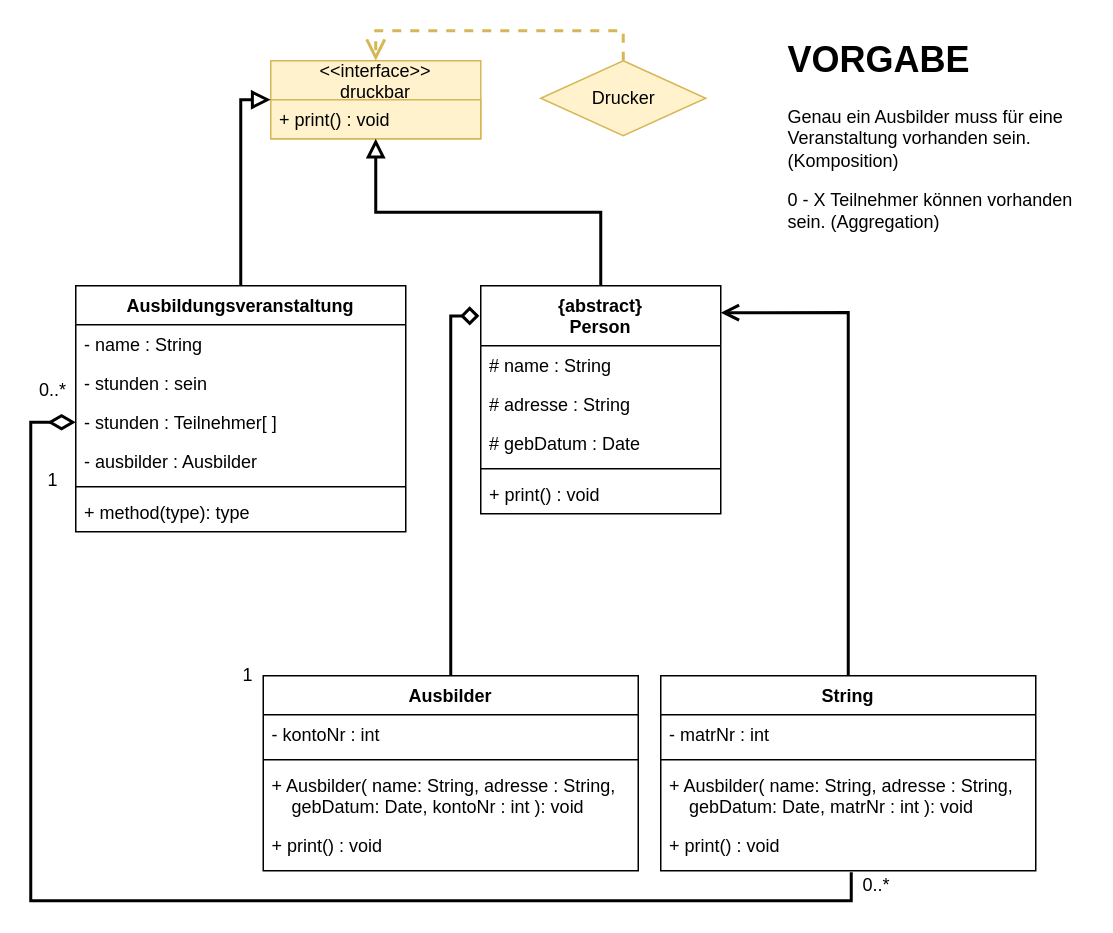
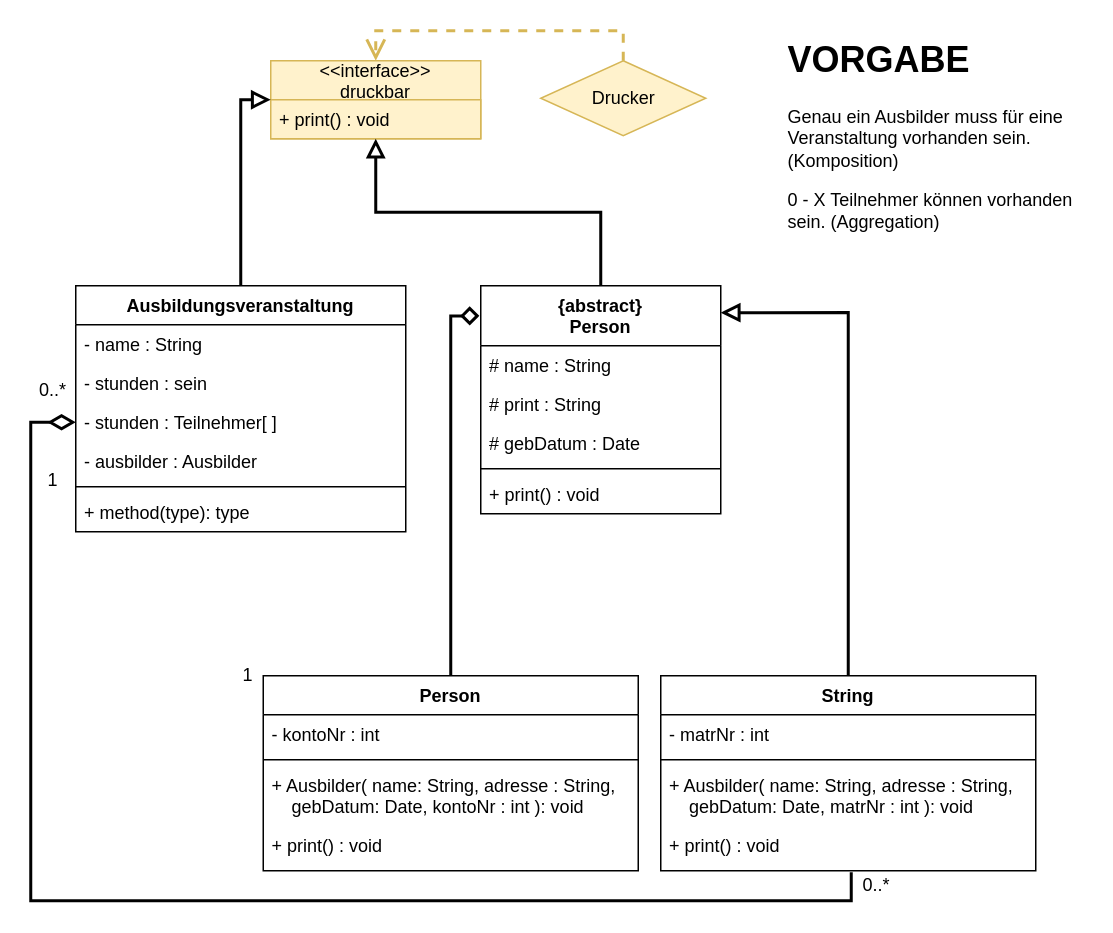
  <mxCell id="0" />
  <mxCell id="1" parent="0" />
  <mxCell id="2" value="&lt;&lt;interface&gt;&gt; &#10;druckbar" style="swimlane;fontStyle=0;childLayout=stackLayout;horizontal=1;startSize=26;fillColor=#fff2cc;horizontalStack=0;resizeParent=1;resizeParentMax=0;resizeLast=0;collapsible=1;marginBottom=0;strokeColor=#d6b656;" parent="1" vertex="1"><mxGeometry x="180" y="40" width="140" height="52" as="geometry" /></mxCell>
  <mxCell id="3" value="+ print() : void" style="text;strokeColor=#d6b656;fillColor=#fff2cc;align=left;verticalAlign=top;spacingLeft=4;spacingRight=4;overflow=hidden;rotatable=0;points=[[0,0.5],[1,0.5]];portConstraint=eastwest;" parent="2" vertex="1"><mxGeometry y="26" width="140" height="26" as="geometry" /></mxCell>
  <mxCell id="4" style="edgeStyle=orthogonalEdgeStyle;rounded=0;orthogonalLoop=1;jettySize=auto;html=1;entryX=0.5;entryY=0;entryDx=0;entryDy=0;exitX=0.5;exitY=0;exitDx=0;exitDy=0;dashed=1;strokeWidth=2;fillColor=#fff2cc;strokeColor=#d6b656;endArrow=open;endFill=0;endSize=10;" parent="1" source="5" target="2" edge="1"><mxGeometry relative="1" as="geometry" /></mxCell>
  <mxCell id="5" value="Drucker" style="rhombus;html=1;fillColor=#fff2cc;strokeColor=#d6b656;" parent="1" vertex="1"><mxGeometry x="360" y="40" width="110" height="50" as="geometry" /></mxCell>
  <mxCell id="6" style="edgeStyle=orthogonalEdgeStyle;rounded=0;orthogonalLoop=1;jettySize=auto;html=1;entryX=0;entryY=0.5;entryDx=0;entryDy=0;strokeWidth=2;endArrow=block;endFill=0;endSize=8;" parent="1" source="7" target="2" edge="1"><mxGeometry relative="1" as="geometry" /></mxCell>
  <mxCell id="7" value="Ausbildungsveranstaltung" style="swimlane;fontStyle=1;align=center;verticalAlign=top;childLayout=stackLayout;horizontal=1;startSize=26;horizontalStack=0;resizeParent=1;resizeParentMax=0;resizeLast=0;collapsible=1;marginBottom=0;" parent="1" vertex="1"><mxGeometry x="50" y="190" width="220" height="164" as="geometry" /></mxCell>
  <mxCell id="8" value="- name : String" style="text;strokeColor=none;fillColor=none;align=left;verticalAlign=top;spacingLeft=4;spacingRight=4;overflow=hidden;rotatable=0;points=[[0,0.5],[1,0.5]];portConstraint=eastwest;" parent="7" vertex="1"><mxGeometry y="26" width="220" height="26" as="geometry" /></mxCell>
  <mxCell id="9" value="- stunden : sein" style="text;strokeColor=none;fillColor=none;align=left;verticalAlign=top;spacingLeft=4;spacingRight=4;overflow=hidden;rotatable=0;points=[[0,0.5],[1,0.5]];portConstraint=eastwest;" parent="7" vertex="1"><mxGeometry y="52" width="220" height="26" as="geometry" /></mxCell>
  <mxCell id="10" value="- stunden : Teilnehmer[ ]" style="text;strokeColor=none;fillColor=none;align=left;verticalAlign=top;spacingLeft=4;spacingRight=4;overflow=hidden;rotatable=0;points=[[0,0.5],[1,0.5]];portConstraint=eastwest;" parent="7" vertex="1"><mxGeometry y="78" width="220" height="26" as="geometry" /></mxCell>
  <mxCell id="11" value="- ausbilder : Ausbilder" style="text;strokeColor=none;fillColor=none;align=left;verticalAlign=top;spacingLeft=4;spacingRight=4;overflow=hidden;rotatable=0;points=[[0,0.5],[1,0.5]];portConstraint=eastwest;" parent="7" vertex="1"><mxGeometry y="104" width="220" height="26" as="geometry" /></mxCell>
  <mxCell id="12" value="" style="line;strokeWidth=1;fillColor=none;align=left;verticalAlign=middle;spacingTop=-1;spacingLeft=3;spacingRight=3;rotatable=0;labelPosition=right;points=[];portConstraint=eastwest;strokeColor=inherit;" parent="7" vertex="1"><mxGeometry y="130" width="220" height="8" as="geometry" /></mxCell>
  <mxCell id="13" value="+ method(type): type" style="text;strokeColor=none;fillColor=none;align=left;verticalAlign=top;spacingLeft=4;spacingRight=4;overflow=hidden;rotatable=0;points=[[0,0.5],[1,0.5]];portConstraint=eastwest;" parent="7" vertex="1"><mxGeometry y="138" width="220" height="26" as="geometry" /></mxCell>
  <mxCell id="14" style="edgeStyle=orthogonalEdgeStyle;rounded=0;orthogonalLoop=1;jettySize=auto;html=1;entryX=0.5;entryY=1;entryDx=0;entryDy=0;strokeWidth=2;endArrow=block;endFill=0;endSize=8;" parent="1" source="15" target="2" edge="1"><mxGeometry relative="1" as="geometry" /></mxCell>
  <mxCell id="15" value="{abstract}&#10;Person&#10;" style="swimlane;fontStyle=1;align=center;verticalAlign=top;childLayout=stackLayout;horizontal=1;startSize=40;horizontalStack=0;resizeParent=1;resizeParentMax=0;resizeLast=0;collapsible=1;marginBottom=0;" parent="1" vertex="1"><mxGeometry x="320" y="190" width="160" height="152" as="geometry" /></mxCell>
  <mxCell id="16" value="# name : String" style="text;strokeColor=none;fillColor=none;align=left;verticalAlign=top;spacingLeft=4;spacingRight=4;overflow=hidden;rotatable=0;points=[[0,0.5],[1,0.5]];portConstraint=eastwest;" parent="15" vertex="1"><mxGeometry y="40" width="160" height="26" as="geometry" /></mxCell>
- <mxCell id="17" value="# adresse : String" style="text;strokeColor=none;fillColor=none;align=left;verticalAlign=top;spacingLeft=4;spacingRight=4;overflow=hidden;rotatable=0;points=[[0,0.5],[1,0.5]];portConstraint=eastwest;" parent="15" vertex="1"><mxGeometry y="66" width="160" height="26" as="geometry" /></mxCell>
+ <mxCell id="17" value="# print : String" style="text;strokeColor=none;fillColor=none;align=left;verticalAlign=top;spacingLeft=4;spacingRight=4;overflow=hidden;rotatable=0;points=[[0,0.5],[1,0.5]];portConstraint=eastwest;" parent="15" vertex="1"><mxGeometry y="66" width="160" height="26" as="geometry" /></mxCell>
  <mxCell id="18" value="# gebDatum : Date" style="text;strokeColor=none;fillColor=none;align=left;verticalAlign=top;spacingLeft=4;spacingRight=4;overflow=hidden;rotatable=0;points=[[0,0.5],[1,0.5]];portConstraint=eastwest;" parent="15" vertex="1"><mxGeometry y="92" width="160" height="26" as="geometry" /></mxCell>
  <mxCell id="19" value="" style="line;strokeWidth=1;fillColor=none;align=left;verticalAlign=middle;spacingTop=-1;spacingLeft=3;spacingRight=3;rotatable=0;labelPosition=right;points=[];portConstraint=eastwest;strokeColor=inherit;" parent="15" vertex="1"><mxGeometry y="118" width="160" height="8" as="geometry" /></mxCell>
  <mxCell id="20" value="+ print() : void" style="text;strokeColor=none;fillColor=none;align=left;verticalAlign=top;spacingLeft=4;spacingRight=4;overflow=hidden;rotatable=0;points=[[0,0.5],[1,0.5]];portConstraint=eastwest;" parent="15" vertex="1"><mxGeometry y="126" width="160" height="26" as="geometry" /></mxCell>
  <mxCell id="21" style="edgeStyle=orthogonalEdgeStyle;rounded=0;orthogonalLoop=1;jettySize=auto;html=1;entryX=-0.006;entryY=0.132;entryDx=0;entryDy=0;entryPerimeter=0;strokeWidth=2;endArrow=diamond;endFill=0;endSize=8;" parent="1" source="22" target="15" edge="1"><mxGeometry relative="1" as="geometry" /></mxCell>
- <mxCell id="22" value="Ausbilder" style="swimlane;fontStyle=1;align=center;verticalAlign=top;childLayout=stackLayout;horizontal=1;startSize=26;horizontalStack=0;resizeParent=1;resizeParentMax=0;resizeLast=0;collapsible=1;marginBottom=0;" parent="1" vertex="1"><mxGeometry x="175" y="450" width="250" height="130" as="geometry" /></mxCell>
+ <mxCell id="22" value="Person" style="swimlane;fontStyle=1;align=center;verticalAlign=top;childLayout=stackLayout;horizontal=1;startSize=26;horizontalStack=0;resizeParent=1;resizeParentMax=0;resizeLast=0;collapsible=1;marginBottom=0;" parent="1" vertex="1"><mxGeometry x="175" y="450" width="250" height="130" as="geometry" /></mxCell>
  <mxCell id="23" value="- kontoNr : int" style="text;strokeColor=none;fillColor=none;align=left;verticalAlign=top;spacingLeft=4;spacingRight=4;overflow=hidden;rotatable=0;points=[[0,0.5],[1,0.5]];portConstraint=eastwest;" parent="22" vertex="1"><mxGeometry y="26" width="250" height="26" as="geometry" /></mxCell>
  <mxCell id="24" value="" style="line;strokeWidth=1;fillColor=none;align=left;verticalAlign=middle;spacingTop=-1;spacingLeft=3;spacingRight=3;rotatable=0;labelPosition=right;points=[];portConstraint=eastwest;strokeColor=inherit;" parent="22" vertex="1"><mxGeometry y="52" width="250" height="8" as="geometry" /></mxCell>
  <mxCell id="25" value="+ Ausbilder( name: String, adresse : String,    &#10;    gebDatum: Date, kontoNr : int ): void" style="text;strokeColor=none;fillColor=none;align=left;verticalAlign=top;spacingLeft=4;spacingRight=4;overflow=hidden;rotatable=0;points=[[0,0.5],[1,0.5]];portConstraint=eastwest;" parent="22" vertex="1"><mxGeometry y="60" width="250" height="40" as="geometry" /></mxCell>
  <mxCell id="26" value="+ print() : void" style="text;strokeColor=none;fillColor=none;align=left;verticalAlign=top;spacingLeft=4;spacingRight=4;overflow=hidden;rotatable=0;points=[[0,0.5],[1,0.5]];portConstraint=eastwest;" parent="22" vertex="1"><mxGeometry y="100" width="250" height="30" as="geometry" /></mxCell>
- <mxCell id="27" style="edgeStyle=orthogonalEdgeStyle;rounded=0;orthogonalLoop=1;jettySize=auto;html=1;entryX=1;entryY=0.118;entryDx=0;entryDy=0;entryPerimeter=0;strokeWidth=2;endArrow=open;endFill=0;endSize=8;exitX=0.5;exitY=0;exitDx=0;exitDy=0;" parent="1" source="29" target="15" edge="1"><mxGeometry relative="1" as="geometry" /></mxCell>
+ <mxCell id="27" style="edgeStyle=orthogonalEdgeStyle;rounded=0;orthogonalLoop=1;jettySize=auto;html=1;entryX=1;entryY=0.118;entryDx=0;entryDy=0;entryPerimeter=0;strokeWidth=2;endArrow=block;endFill=0;endSize=8;exitX=0.5;exitY=0;exitDx=0;exitDy=0;" parent="1" source="29" target="15" edge="1"><mxGeometry relative="1" as="geometry" /></mxCell>
  <mxCell id="28" style="edgeStyle=orthogonalEdgeStyle;rounded=0;orthogonalLoop=1;jettySize=auto;html=1;strokeWidth=2;endArrow=diamondThin;endFill=0;endSize=13;exitX=0.508;exitY=1.033;exitDx=0;exitDy=0;exitPerimeter=0;entryX=0;entryY=0.5;entryDx=0;entryDy=0;" parent="1" source="33" target="10" edge="1"><mxGeometry relative="1" as="geometry"><mxPoint x="10" y="280" as="targetPoint" /></mxGeometry></mxCell>
  <mxCell id="29" value="String" style="swimlane;fontStyle=1;align=center;verticalAlign=top;childLayout=stackLayout;horizontal=1;startSize=26;horizontalStack=0;resizeParent=1;resizeParentMax=0;resizeLast=0;collapsible=1;marginBottom=0;" parent="1" vertex="1"><mxGeometry x="440" y="450" width="250" height="130" as="geometry" /></mxCell>
  <mxCell id="30" value="- matrNr : int" style="text;strokeColor=none;fillColor=none;align=left;verticalAlign=top;spacingLeft=4;spacingRight=4;overflow=hidden;rotatable=0;points=[[0,0.5],[1,0.5]];portConstraint=eastwest;" parent="29" vertex="1"><mxGeometry y="26" width="250" height="26" as="geometry" /></mxCell>
  <mxCell id="31" value="" style="line;strokeWidth=1;fillColor=none;align=left;verticalAlign=middle;spacingTop=-1;spacingLeft=3;spacingRight=3;rotatable=0;labelPosition=right;points=[];portConstraint=eastwest;strokeColor=inherit;" parent="29" vertex="1"><mxGeometry y="52" width="250" height="8" as="geometry" /></mxCell>
  <mxCell id="32" value="+ Ausbilder( name: String, adresse : String,    &#10;    gebDatum: Date, matrNr : int ): void" style="text;strokeColor=none;fillColor=none;align=left;verticalAlign=top;spacingLeft=4;spacingRight=4;overflow=hidden;rotatable=0;points=[[0,0.5],[1,0.5]];portConstraint=eastwest;" parent="29" vertex="1"><mxGeometry y="60" width="250" height="40" as="geometry" /></mxCell>
  <mxCell id="33" value="+ print() : void" style="text;strokeColor=none;fillColor=none;align=left;verticalAlign=top;spacingLeft=4;spacingRight=4;overflow=hidden;rotatable=0;points=[[0,0.5],[1,0.5]];portConstraint=eastwest;" parent="29" vertex="1"><mxGeometry y="100" width="250" height="30" as="geometry" /></mxCell>
  <mxCell id="34" value="1" style="text;html=1;strokeColor=none;fillColor=none;align=center;verticalAlign=middle;whiteSpace=wrap;rounded=0;" parent="1" vertex="1"><mxGeometry x="20" y="310" width="30" height="20" as="geometry" /></mxCell>
  <mxCell id="35" value="1" style="text;html=1;strokeColor=none;fillColor=none;align=center;verticalAlign=middle;whiteSpace=wrap;rounded=0;" parent="1" vertex="1"><mxGeometry x="150" y="440" width="30" height="20" as="geometry" /></mxCell>
  <mxCell id="36" value="0..*" style="text;html=1;strokeColor=none;fillColor=none;align=center;verticalAlign=middle;whiteSpace=wrap;rounded=0;" parent="1" vertex="1"><mxGeometry x="569" y="580" width="30" height="20" as="geometry" /></mxCell>
  <mxCell id="37" value="0..*" style="text;html=1;strokeColor=none;fillColor=none;align=center;verticalAlign=middle;whiteSpace=wrap;rounded=0;" parent="1" vertex="1"><mxGeometry x="20" y="250" width="30" height="20" as="geometry" /></mxCell>
  <mxCell id="38" value="&lt;h1&gt;VORGABE&lt;/h1&gt;&lt;p&gt;Genau ein Ausbilder muss für eine Veranstaltung vorhanden sein. (Komposition)&lt;/p&gt;&lt;p&gt;0 - X Teilnehmer können vorhanden sein. (Aggregation)&lt;/p&gt;" style="text;html=1;strokeColor=none;fillColor=none;spacing=5;spacingTop=-20;whiteSpace=wrap;overflow=hidden;rounded=0;" vertex="1" parent="1"><mxGeometry x="520" y="20" width="200" height="160" as="geometry" /></mxCell>
